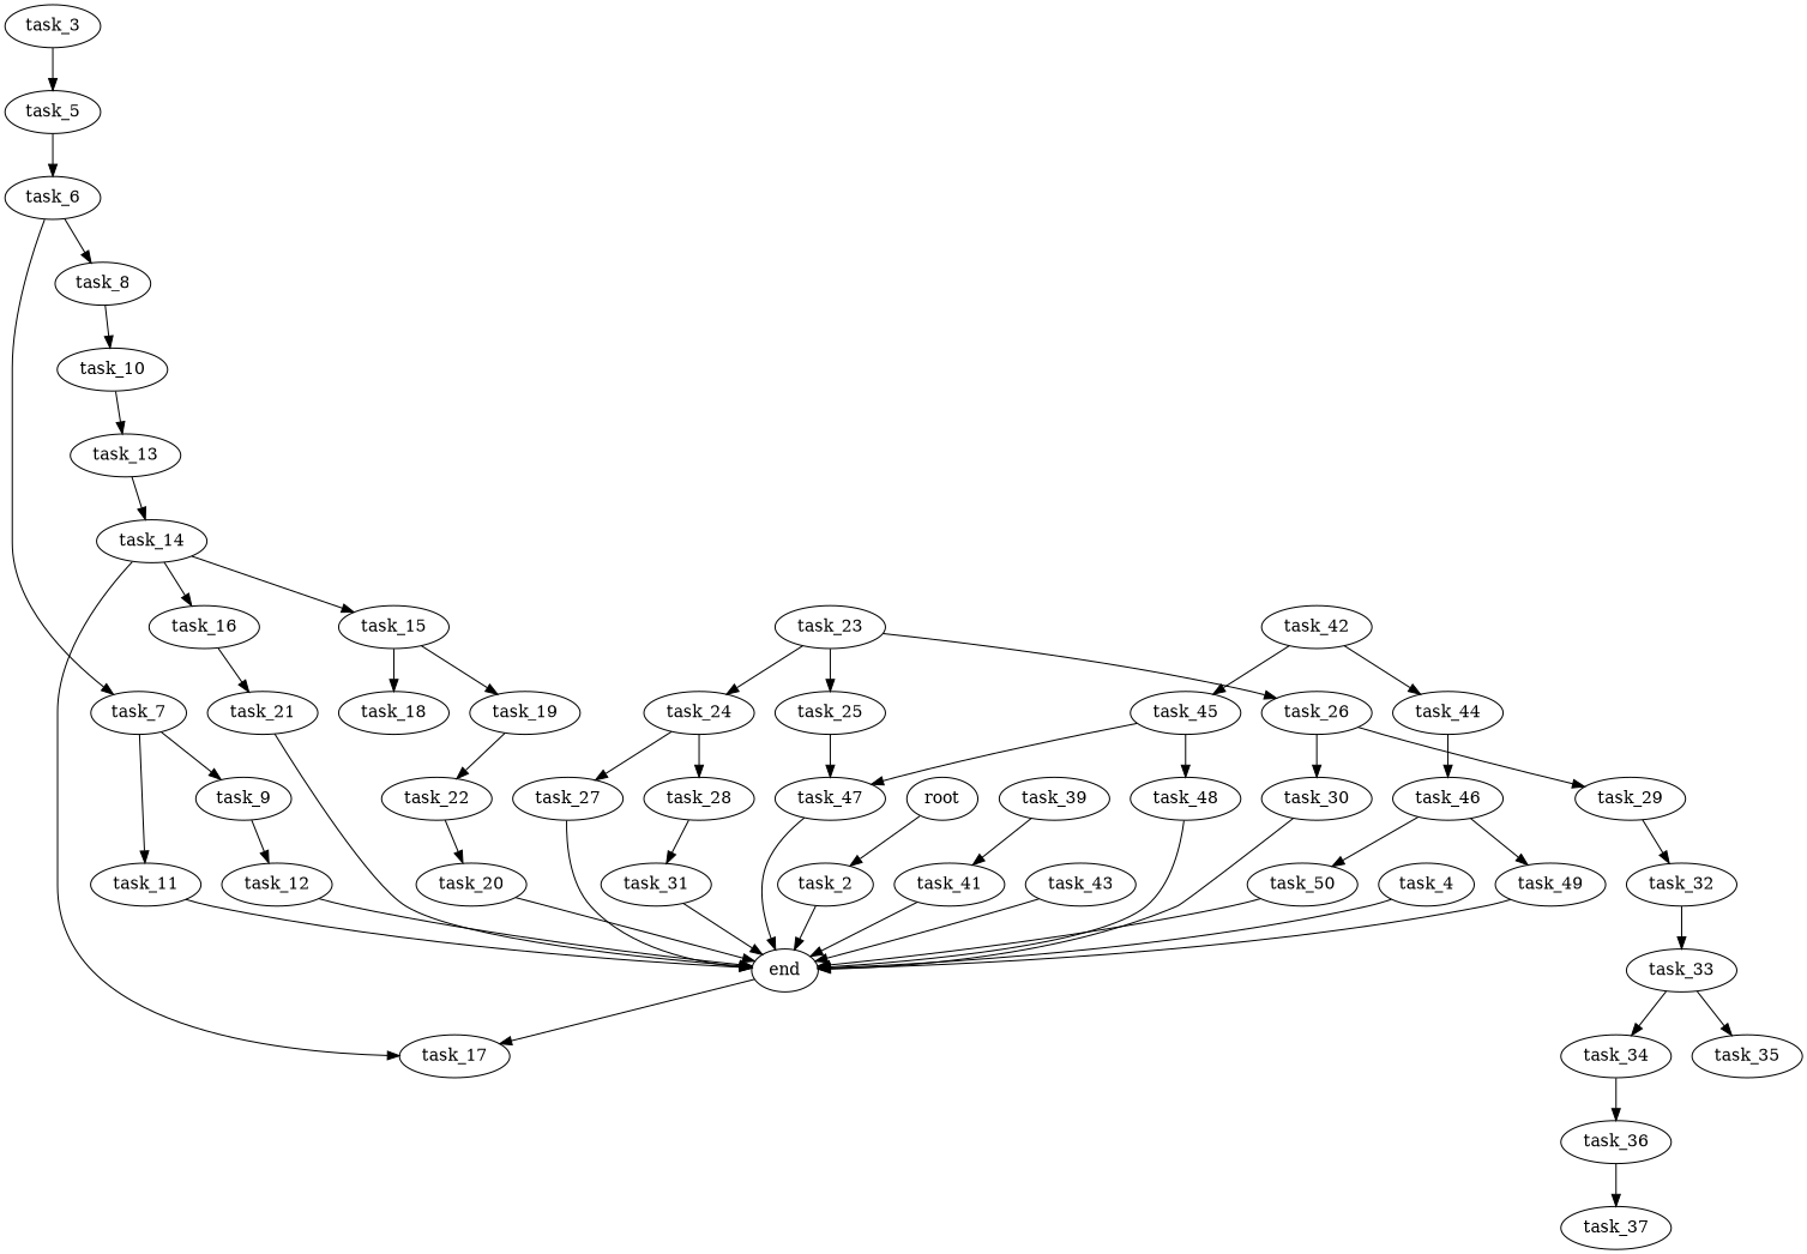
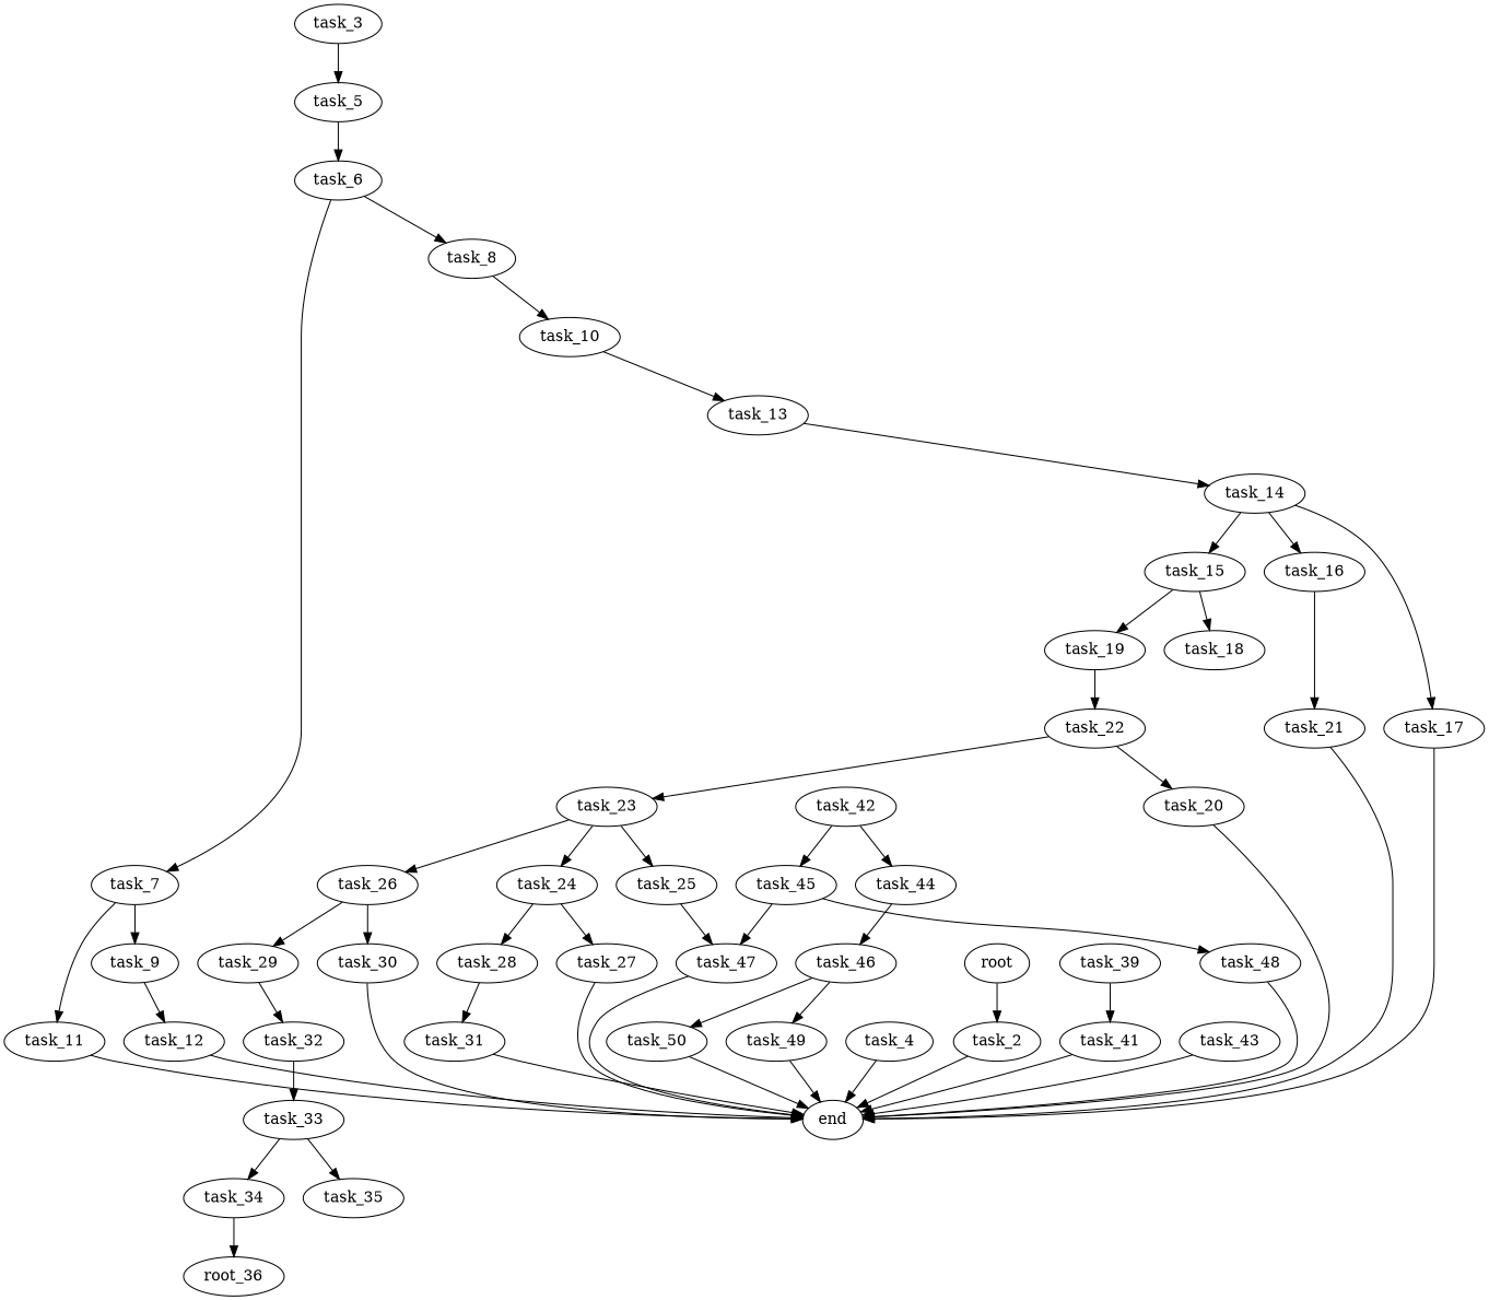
  digraph {
    root
    task_2
    end
    task_3
    task_5
    task_4
    task_6
    task_7
    task_8
    task_9
    task_11
    task_10
    task_12
    task_13
    task_14
    task_15
    task_16
    task_17
    task_18
    task_19
    task_21
    task_22
    task_20
    task_23
    task_24
    task_25
    task_26
    task_27
    task_28
    task_47
    task_29
    task_30
    task_31
    task_32
    task_33
    task_34
    task_35
-   task_36
-   task_37
+   task_36 [label=root_36]
    task_39
    task_41
    task_42
    task_44
    task_45
    task_43
    task_46
    task_48
    task_49
    task_50
    root -> task_2
    task_2 -> end
    task_3 -> task_5
    task_5 -> task_6
    task_4 -> end
    task_6 -> task_7
    task_6 -> task_8
    task_7 -> task_9
    task_7 -> task_11
    task_8 -> task_10
    task_9 -> task_12
    task_11 -> end
    task_10 -> task_13
    task_12 -> end
    task_13 -> task_14
    task_14 -> task_15
    task_14 -> task_16
    task_14 -> task_17
    task_15 -> task_18
    task_15 -> task_19
    task_16 -> task_21
-   end -> task_17
+   task_17 -> end
    task_19 -> task_22
    task_21 -> end
    task_22 -> task_20
+   task_22 -> task_23
    task_20 -> end
    task_23 -> task_24
    task_23 -> task_25
    task_23 -> task_26
    task_24 -> task_27
    task_24 -> task_28
    task_25 -> task_47
    task_26 -> task_29
    task_26 -> task_30
    task_27 -> end
    task_28 -> task_31
    task_47 -> end
    task_29 -> task_32
    task_30 -> end
    task_31 -> end
    task_32 -> task_33
    task_33 -> task_34
    task_33 -> task_35
    task_34 -> task_36
-   task_36 -> task_37
    task_39 -> task_41
    task_41 -> end
    task_42 -> task_44
    task_42 -> task_45
    task_44 -> task_46
    task_45 -> task_47
    task_45 -> task_48
    task_43 -> end
    task_46 -> task_49
    task_46 -> task_50
    task_48 -> end
    task_49 -> end
    task_50 -> end
  }
